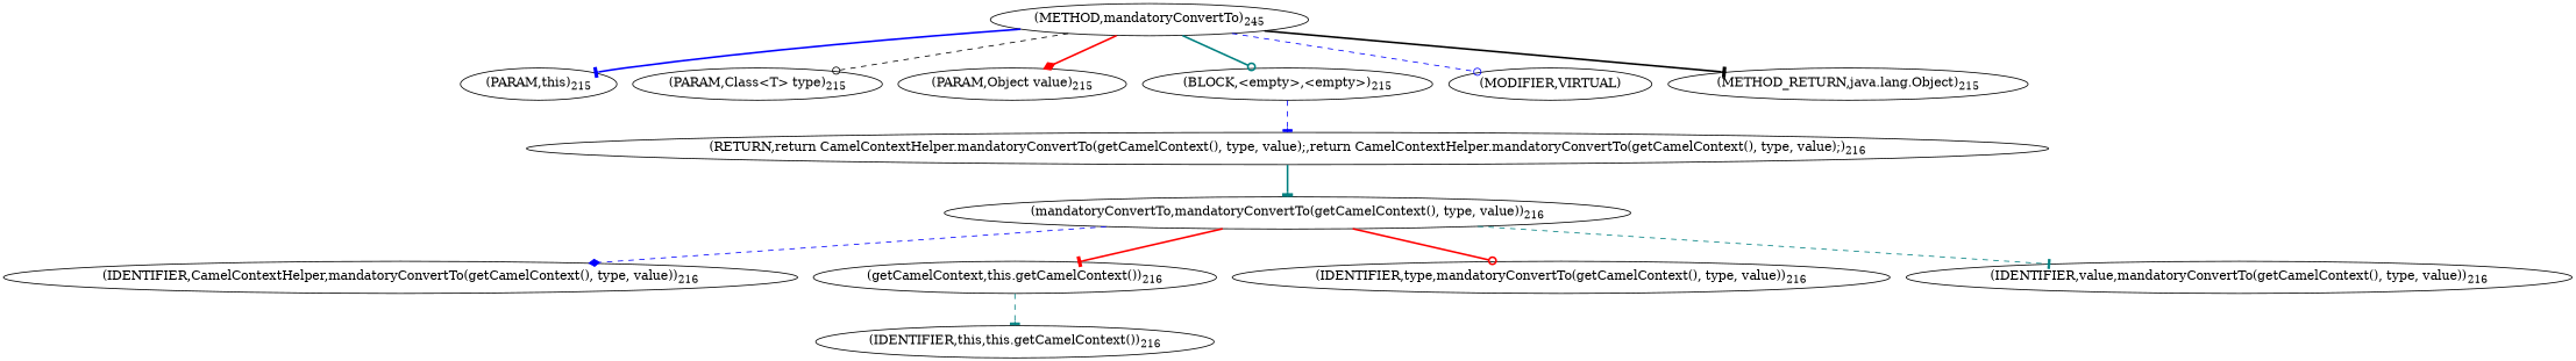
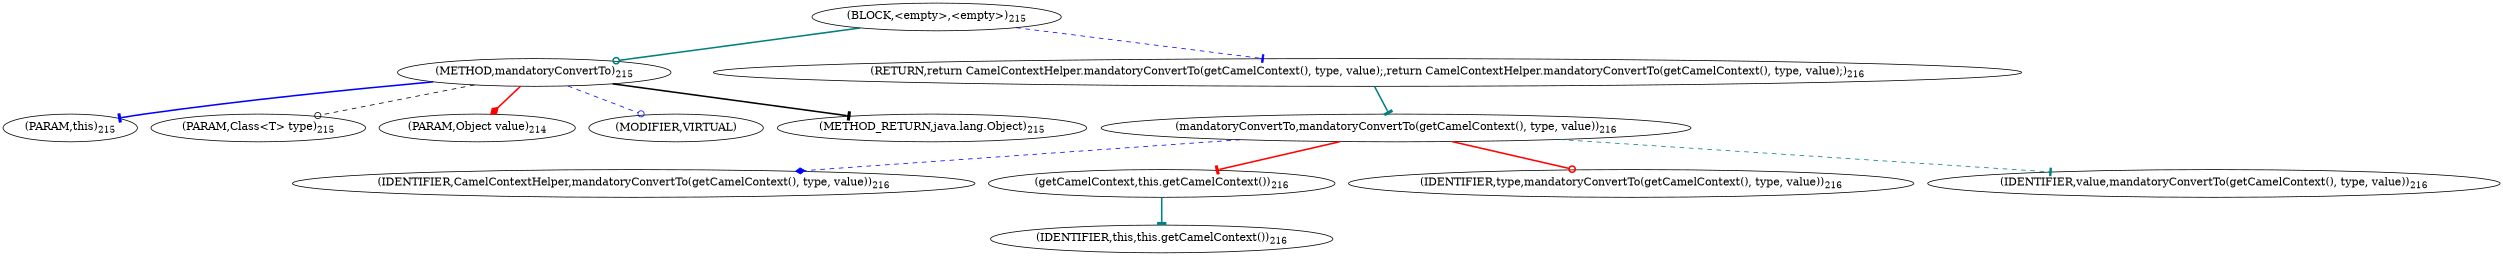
  digraph {
    edge [arrowhead=tee color=blue style=bold]
-   n1 [label=<(METHOD,mandatoryConvertTo)<SUB>245</SUB>>]
+   n1 [label=<(METHOD,mandatoryConvertTo)<SUB>215</SUB>>]
    n2 [label=<(PARAM,this)<SUB>215</SUB>>]
    n3 [label=<(PARAM,Class&lt;T&gt; type)<SUB>215</SUB>>]
-   n4 [label=<(PARAM,Object value)<SUB>215</SUB>>]
+   n4 [label=<(PARAM,Object value)<SUB>214</SUB>>]
    n5 [label=<(BLOCK,&lt;empty&gt;,&lt;empty&gt;)<SUB>215</SUB>>]
    n6 [label=<(MODIFIER,VIRTUAL)>]
    n7 [label=<(METHOD_RETURN,java.lang.Object)<SUB>215</SUB>>]
    n8 [label=<(RETURN,return CamelContextHelper.mandatoryConvertTo(getCamelContext(), type, value);,return CamelContextHelper.mandatoryConvertTo(getCamelContext(), type, value);)<SUB>216</SUB>>]
    n9 [label=<(mandatoryConvertTo,mandatoryConvertTo(getCamelContext(), type, value))<SUB>216</SUB>>]
    n10 [label=<(IDENTIFIER,CamelContextHelper,mandatoryConvertTo(getCamelContext(), type, value))<SUB>216</SUB>>]
    n11 [label=<(getCamelContext,this.getCamelContext())<SUB>216</SUB>>]
    n12 [label=<(IDENTIFIER,type,mandatoryConvertTo(getCamelContext(), type, value))<SUB>216</SUB>>]
    n13 [label=<(IDENTIFIER,value,mandatoryConvertTo(getCamelContext(), type, value))<SUB>216</SUB>>]
    n14 [label=<(IDENTIFIER,this,this.getCamelContext())<SUB>216</SUB>>]
    n1 -> n2
    n1 -> n3 [arrowhead=odot color=black style=dashed]
    n1 -> n4 [arrowhead=diamond color=red]
-   n1 -> n5 [arrowhead=odot color=teal]
+   n5 -> n1 [arrowhead=odot color=teal]
    n1 -> n6 [arrowhead=odot style=dashed]
    n1 -> n7 [color=black]
    n5 -> n8 [style=dashed]
    n8 -> n9 [color=teal]
    n9 -> n10 [arrowhead=diamond style=dashed]
    n9 -> n11 [color=red]
    n9 -> n12 [arrowhead=odot color=red]
    n9 -> n13 [color=teal style=dashed]
-   n11 -> n14 [color=teal style=dashed]
+   n11 -> n14 [color=teal]
  }
